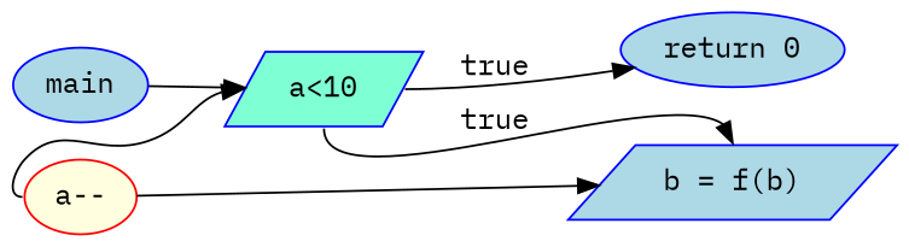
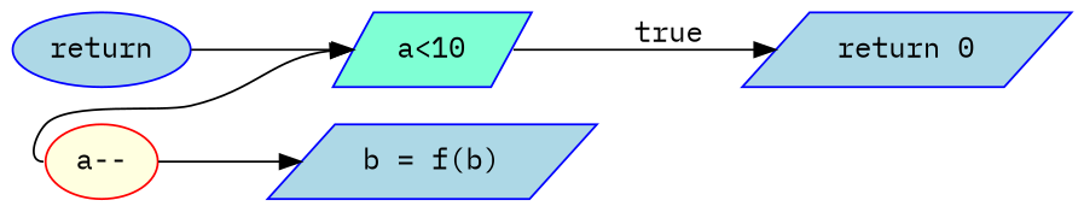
  digraph {
    fontname="IBM Plex Mono"
    rankdir=LR
    node [color=blue fillcolor=lightblue fontname="IBM Plex Mono" shape=ellipse style=filled]
    edge [fontname="IBM Plex Mono"]
-   n1 [label=main]
+   n1 [label=return]
    n2 [fillcolor=aquamarine label="a<10" shape=parallelogram]
    n3 [label="b = f(b)" shape=parallelogram]
-   n4 [label="return 0"]
+   n4 [label="return 0" shape=parallelogram]
    n5 [color=red fillcolor=lightyellow label="a--"]
    n1 -> n2
-   n2 -> n3 [headport=n label=true tailport=s]
    n2 -> n4 [label=true tailport=e]
    n5 -> n2 [headport=w tailport=w]
    n5 -> n3
  }
